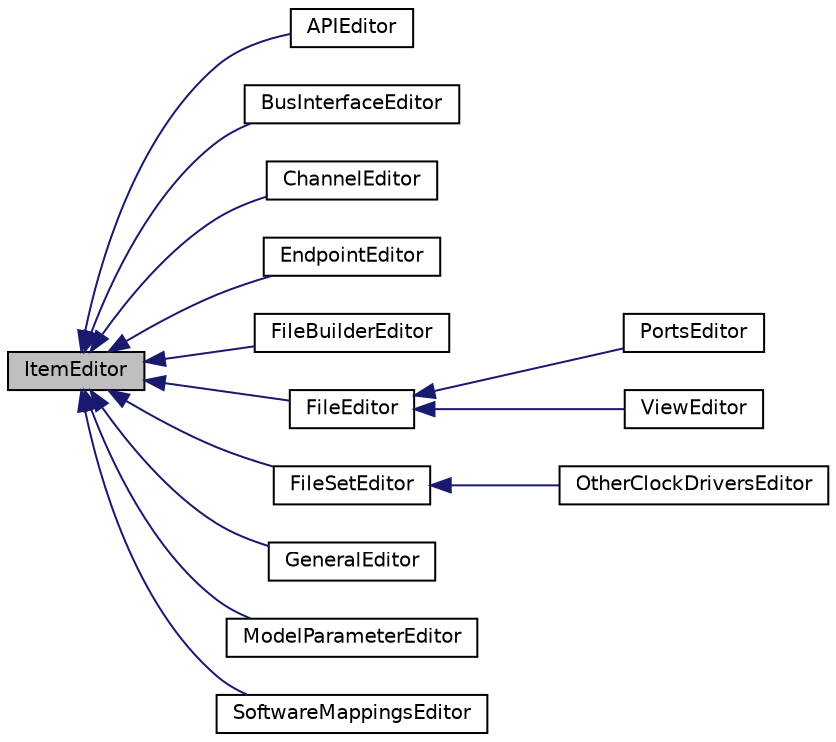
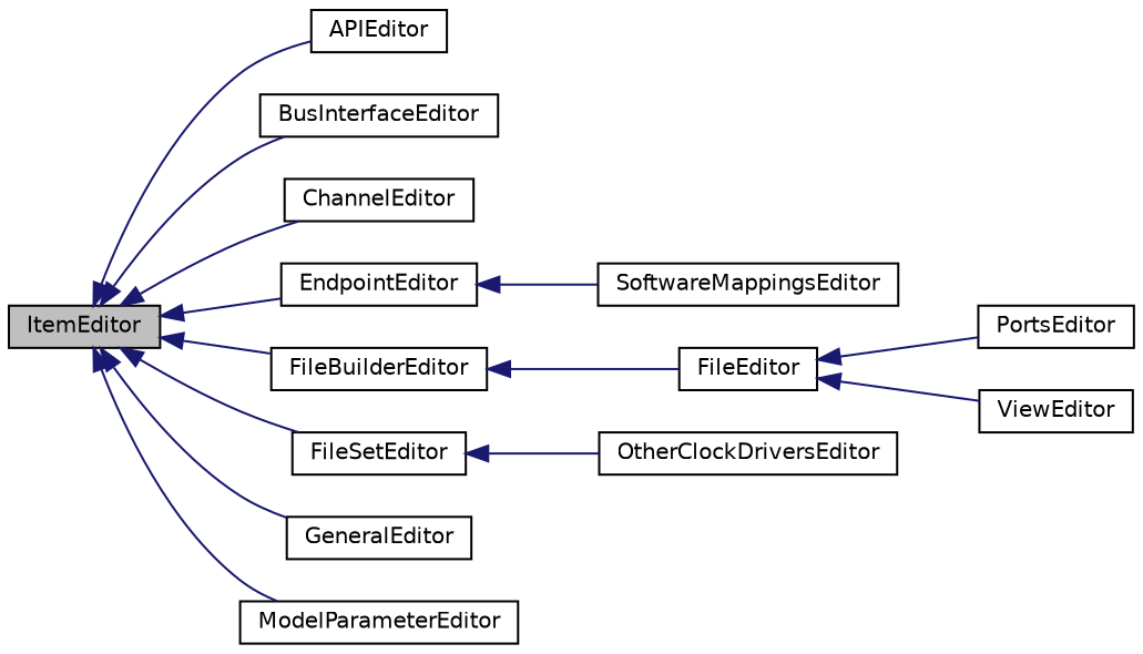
  digraph {
    fontname="DejaVu Sans"
    rankdir=LR
    node [color=black fontname="DejaVu Sans" fontsize=10 shape=record]
    edge [color=midnightblue dir=back fontname="DejaVu Sans" fontsize=10 labelfontname=FreeSans labelfontsize=10 style=solid]
    n1 [fillcolor=grey75 fontcolor=black height=0.2 label=ItemEditor style=filled width=0.4]
    n2 [height=0.2 label=APIEditor width=0.4]
    n3 [height=0.2 label=BusInterfaceEditor width=0.4]
    n4 [height=0.2 label=ChannelEditor width=0.4]
    n5 [height=0.2 label=EndpointEditor width=0.4]
    n6 [height=0.2 label=FileBuilderEditor width=0.4]
    n7 [height=0.2 label=FileEditor width=0.4]
    n8 [height=0.2 label=FileSetEditor width=0.4]
    n9 [height=0.2 label=GeneralEditor width=0.4]
    n10 [height=0.2 label=ModelParameterEditor width=0.4]
    n11 [height=0.2 label=SoftwareMappingsEditor width=0.4]
    n12 [height=0.2 label=PortsEditor width=0.4]
    n13 [height=0.2 label=ViewEditor width=0.4]
    n14 [height=0.2 label=OtherClockDriversEditor width=0.4]
    n1 -> n2
    n1 -> n3
    n1 -> n4
    n1 -> n5
    n1 -> n6
-   n1 -> n7
+   n6 -> n7
    n1 -> n8
    n1 -> n9
    n1 -> n10
-   n1 -> n11
+   n5 -> n11
    n7 -> n12
    n7 -> n13
    n8 -> n14
  }
